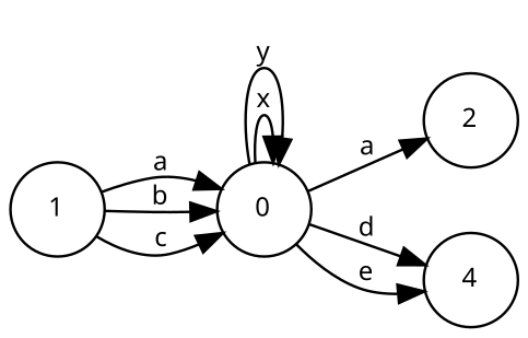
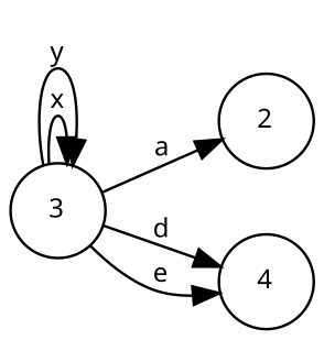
  digraph {
    rankdir=LR
    node [fontname=SFTT1000 fontsize=10 shape=circle]
    edge [fontname=SFTT1000 fontsize=10]
-   n1 [label=1]
-   n2 [label=0]
+   n2 [label=3]
    n3 [label=2]
    n4 [label=4]
-   n1 -> n2 [label=a]
-   n1 -> n2 [label=b]
-   n1 -> n2 [label=c]
    n2 -> n2 [label=x]
    n2 -> n2 [label=y]
    n2 -> n3 [label=a]
    n2 -> n4 [label=d]
    n2 -> n4 [label=e]
  }
